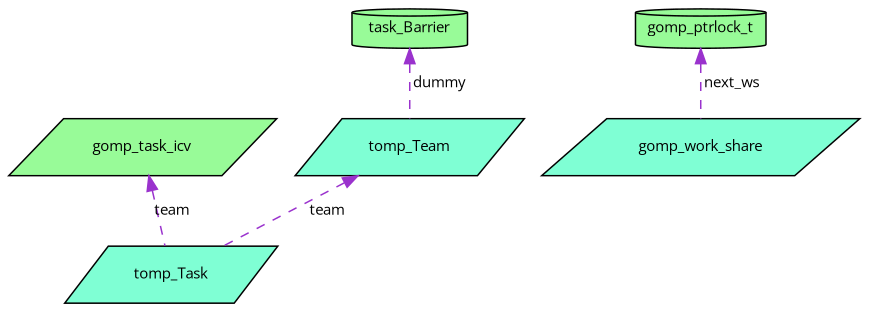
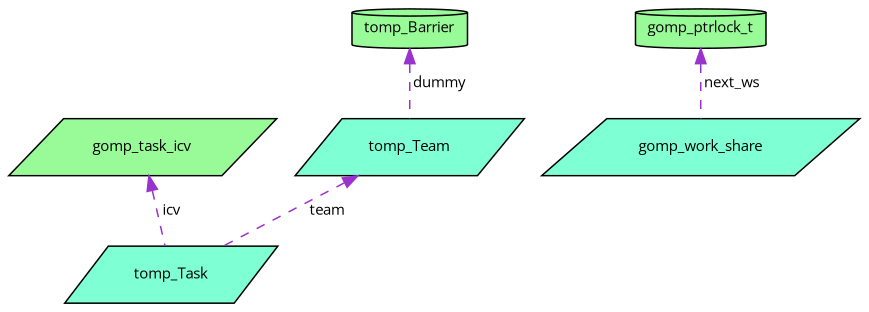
  digraph {
    fontname="Open Sans"
    node [color=black fillcolor=aquamarine fontname="Open Sans" fontsize=10 shape=parallelogram style=filled]
    edge [color=darkorchid3 dir=back fontname="Open Sans" fontsize=10 labelfontname=Helvetica labelfontsize=10 style=dashed]
    n1 [fontcolor=black height=0.2 label=tomp_Task width=0.4]
    n2 [fillcolor=palegreen height=0.2 label=gomp_task_icv width=0.4]
    n3 [height=0.2 label=tomp_Team width=0.4]
-   n4 [fillcolor=palegreen height=0.2 label=task_Barrier shape=cylinder width=0.4]
+   n4 [fillcolor=palegreen height=0.2 label=tomp_Barrier shape=cylinder width=0.4]
    n5 [height=0.2 label=gomp_work_share width=0.4]
    n6 [fillcolor=palegreen height=0.2 label=gomp_ptrlock_t shape=cylinder width=0.4]
-   n2 -> n1 [label=" team"]
+   n2 -> n1 [label=" icv"]
    n3 -> n1 [label=" team"]
    n4 -> n3 [label=" dummy"]
    n6 -> n5 [label=" next_ws"]
  }
